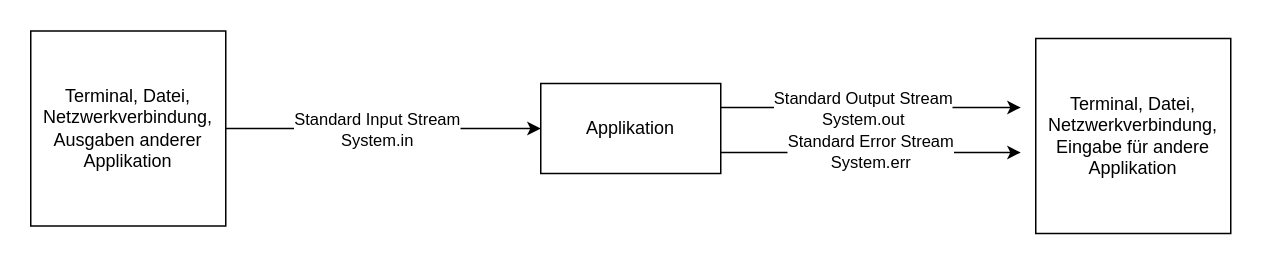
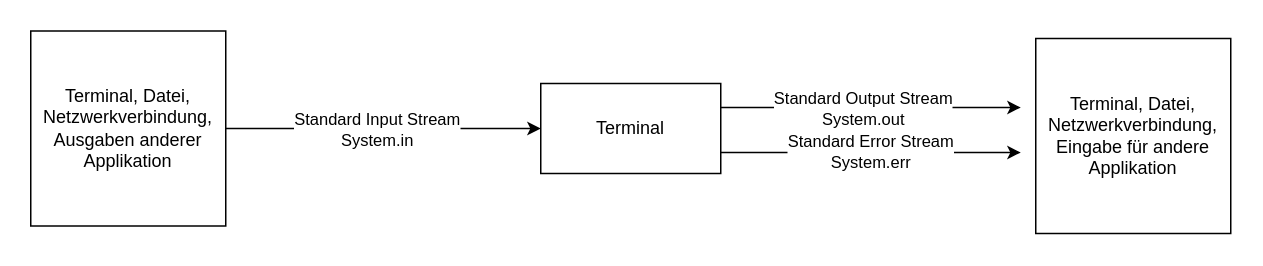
  <mxCell id="0" />
  <mxCell id="1" parent="0" />
- <mxCell id="2" value="Applikation" style="rounded=0;whiteSpace=wrap;html=1;" vertex="1" parent="1"><mxGeometry x="360" y="55" width="120" height="60" as="geometry" /></mxCell>
+ <mxCell id="2" value="Terminal" style="rounded=0;whiteSpace=wrap;html=1;" vertex="1" parent="1"><mxGeometry x="360" y="55" width="120" height="60" as="geometry" /></mxCell>
  <mxCell id="3" value="" style="endArrow=classic;html=1;rounded=0;" edge="1" parent="1" target="2"><mxGeometry width="50" height="50" relative="1" as="geometry"><mxPoint x="140" y="85" as="sourcePoint" /><mxPoint x="260" y="55" as="targetPoint" /></mxGeometry></mxCell>
  <mxCell id="4" value="Standard Input Stream&lt;div&gt;System.in&lt;/div&gt;" style="edgeLabel;html=1;align=center;verticalAlign=middle;resizable=0;points=[];" vertex="1" connectable="0" parent="3"><mxGeometry x="-0.748" relative="1" as="geometry"><mxPoint x="82" as="offset" /></mxGeometry></mxCell>
  <mxCell id="5" value="" style="endArrow=classic;html=1;rounded=0;" edge="1" parent="1"><mxGeometry width="50" height="50" relative="1" as="geometry"><mxPoint x="480" y="71" as="sourcePoint" /><mxPoint x="680" y="71" as="targetPoint" /></mxGeometry></mxCell>
  <mxCell id="6" value="Standard Output Stream&lt;div&gt;System.out&lt;/div&gt;" style="edgeLabel;html=1;align=center;verticalAlign=middle;resizable=0;points=[];" vertex="1" connectable="0" parent="5"><mxGeometry x="-0.056" relative="1" as="geometry"><mxPoint as="offset" /></mxGeometry></mxCell>
  <mxCell id="7" value="Standard Error Stream&lt;div&gt;System.err&lt;/div&gt;" style="endArrow=classic;html=1;rounded=0;" edge="1" parent="1"><mxGeometry width="50" height="50" relative="1" as="geometry"><mxPoint x="480" y="101" as="sourcePoint" /><mxPoint x="680" y="101" as="targetPoint" /></mxGeometry></mxCell>
  <mxCell id="8" value="Terminal, Datei, Netzwerkverbindung,&lt;div&gt;Eingabe für andere Applikation&lt;/div&gt;" style="whiteSpace=wrap;html=1;aspect=fixed;" vertex="1" parent="1"><mxGeometry x="690" y="25" width="130" height="130" as="geometry" /></mxCell>
  <mxCell id="9" value="Terminal, Datei, Netzwerkverbindung,&lt;div&gt;Ausgaben anderer Applikation&lt;/div&gt;" style="whiteSpace=wrap;html=1;aspect=fixed;" vertex="1" parent="1"><mxGeometry x="20" y="20" width="130" height="130" as="geometry" /></mxCell>
